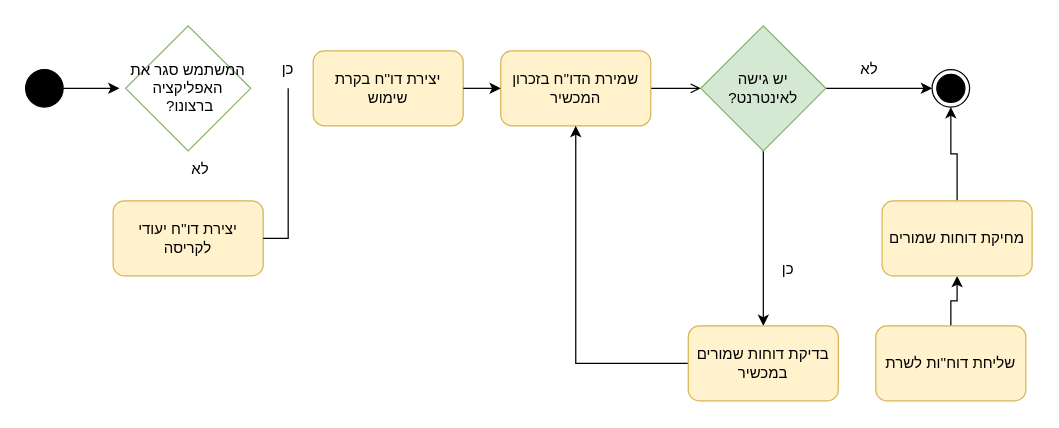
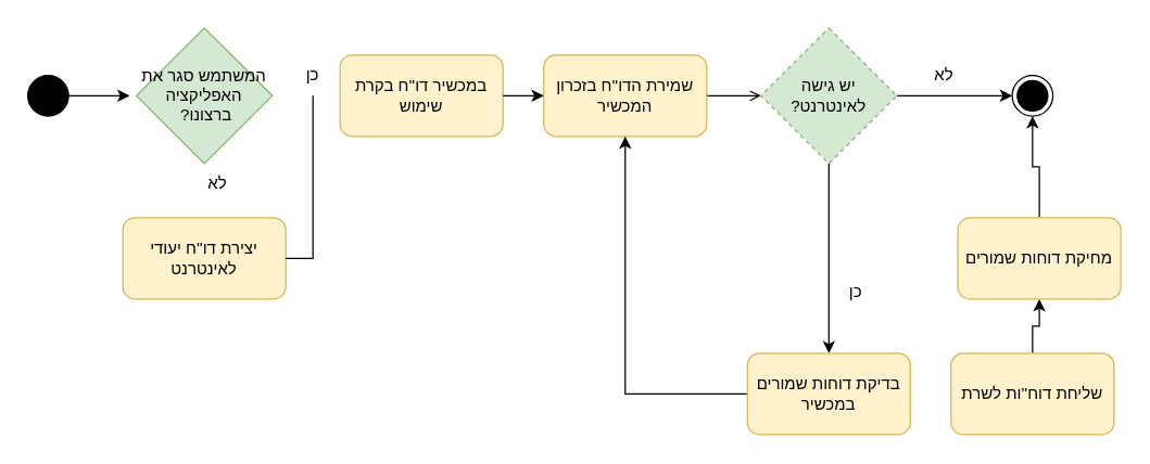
  <mxCell id="0" />
  <mxCell id="1" parent="0" />
  <mxCell id="2" value="" style="edgeStyle=orthogonalEdgeStyle;rounded=0;orthogonalLoop=1;jettySize=auto;html=1;fontSize=18;fontColor=none;" parent="1" source="3" edge="1"><mxGeometry relative="1" as="geometry"><mxPoint x="95" y="70" as="targetPoint" /></mxGeometry></mxCell>
  <mxCell id="3" value="" style="ellipse;whiteSpace=wrap;html=1;aspect=fixed;fillColor=#000000;" parent="1" vertex="1"><mxGeometry x="20" y="55" width="30" height="30" as="geometry" /></mxCell>
- <mxCell id="4" value="יצירת דו''ח בקרת שימוש" style="rounded=1;whiteSpace=wrap;html=1;fillColor=#fff2cc;strokeColor=#d6b656;align=center;textDirection=rtl;" parent="1" vertex="1"><mxGeometry x="250" y="40" width="120" height="60" as="geometry" /></mxCell>
+ <mxCell id="4" value="במכשיר דו''ח בקרת שימוש" style="rounded=1;whiteSpace=wrap;html=1;fillColor=#fff2cc;strokeColor=#d6b656;align=center;textDirection=rtl;" parent="1" vertex="1"><mxGeometry x="250" y="40" width="120" height="60" as="geometry" /></mxCell>
  <mxCell id="5" value="" style="ellipse;whiteSpace=wrap;html=1;aspect=fixed;fillColor=#FFFFFF;fontColor=none;labelBackgroundColor=none;noLabel=1;" parent="1" vertex="1"><mxGeometry x="745" y="55" width="30" height="30" as="geometry" /></mxCell>
  <mxCell id="6" value="" style="ellipse;whiteSpace=wrap;html=1;aspect=fixed;fillColor=#000000;" parent="1" vertex="1"><mxGeometry x="748.75" y="58.75" width="22.5" height="22.5" as="geometry" /></mxCell>
- <mxCell id="7" value="&lt;font style=&quot;font-size: 12px ; line-height: 0.9&quot;&gt;המשתמש סגר את האפליקציה ברצונו?&amp;nbsp;&lt;/font&gt;" style="rhombus;whiteSpace=wrap;html=1;fillColor=#ffffff;strokeColor=#82b366;textDirection=rtl;" parent="1" vertex="1"><mxGeometry x="100" y="20" width="100" height="100" as="geometry" /></mxCell>
- <mxCell id="8" value="יצירת דו''ח יעודי לקריסה" style="rounded=1;whiteSpace=wrap;html=1;fillColor=#fff2cc;strokeColor=#d6b656;align=center;textDirection=rtl;" parent="1" vertex="1"><mxGeometry x="90" y="160" width="120" height="60" as="geometry" /></mxCell>
+ <mxCell id="7" value="&lt;font style=&quot;font-size: 12px ; line-height: 0.9&quot;&gt;המשתמש סגר את האפליקציה ברצונו?&amp;nbsp;&lt;/font&gt;" style="rhombus;whiteSpace=wrap;html=1;fillColor=#d5e8d4;strokeColor=#82b366;textDirection=rtl;" parent="1" vertex="1"><mxGeometry x="100" y="20" width="100" height="100" as="geometry" /></mxCell>
+ <mxCell id="8" value="יצירת דו''ח יעודי לאינטרנט" style="rounded=1;whiteSpace=wrap;html=1;fillColor=#fff2cc;strokeColor=#d6b656;align=center;textDirection=rtl;" parent="1" vertex="1"><mxGeometry x="90" y="160" width="120" height="60" as="geometry" /></mxCell>
  <mxCell id="9" style="edgeStyle=orthogonalEdgeStyle;rounded=0;orthogonalLoop=1;jettySize=auto;html=1;strokeColor=#000000;strokeWidth=1;endArrow=none;endFill=0;exitX=1;exitY=0.5;exitDx=0;exitDy=0;" parent="1" source="8" edge="1"><mxGeometry relative="1" as="geometry"><mxPoint x="230" y="70" as="targetPoint" /><mxPoint x="390" y="210" as="sourcePoint" /><Array as="points"><mxPoint x="230" y="190" /></Array></mxGeometry></mxCell>
  <mxCell id="10" value="" style="edgeStyle=orthogonalEdgeStyle;rounded=0;orthogonalLoop=1;jettySize=auto;html=1;startArrow=none;startFill=0;endArrow=open;endFill=1;" parent="1" source="11" target="17" edge="1"><mxGeometry relative="1" as="geometry" /></mxCell>
  <mxCell id="11" value="שמירת הדו''ח בזכרון המכשיר" style="rounded=1;whiteSpace=wrap;html=1;fillColor=#fff2cc;strokeColor=#d6b656;align=center;textDirection=rtl;" parent="1" vertex="1"><mxGeometry x="400" y="40" width="120" height="60" as="geometry" /></mxCell>
  <mxCell id="12" value="" style="endArrow=classic;html=1;rounded=0;strokeColor=#000000;strokeWidth=1;exitX=1;exitY=0.5;exitDx=0;exitDy=0;entryX=0;entryY=0.5;entryDx=0;entryDy=0;" parent="1" source="4" target="11" edge="1"><mxGeometry width="50" height="50" relative="1" as="geometry"><mxPoint x="500" y="70" as="sourcePoint" /><mxPoint x="390" y="140" as="targetPoint" /></mxGeometry></mxCell>
  <mxCell id="13" value="לא" style="text;html=1;strokeColor=none;fillColor=none;align=center;verticalAlign=middle;whiteSpace=wrap;rounded=0;labelBackgroundColor=none;" parent="1" vertex="1"><mxGeometry x="130" y="120" width="60" height="30" as="geometry" /></mxCell>
  <mxCell id="14" value="כן" style="text;html=1;strokeColor=none;fillColor=none;align=center;verticalAlign=middle;whiteSpace=wrap;rounded=0;labelBackgroundColor=none;" parent="1" vertex="1"><mxGeometry x="200" y="40" width="60" height="30" as="geometry" /></mxCell>
  <mxCell id="15" value="" style="edgeStyle=orthogonalEdgeStyle;rounded=0;orthogonalLoop=1;jettySize=auto;html=1;startArrow=none;startFill=0;endArrow=classic;endFill=1;entryX=0;entryY=0.5;entryDx=0;entryDy=0;" parent="1" source="17" target="5" edge="1"><mxGeometry relative="1" as="geometry"><mxPoint x="690" y="70" as="targetPoint" /></mxGeometry></mxCell>
  <mxCell id="16" value="" style="edgeStyle=orthogonalEdgeStyle;rounded=0;orthogonalLoop=1;jettySize=auto;html=1;startArrow=none;startFill=0;endArrow=classic;endFill=1;" parent="1" source="17" target="23" edge="1"><mxGeometry relative="1" as="geometry" /></mxCell>
- <mxCell id="17" value="&lt;font style=&quot;font-size: 12px ; line-height: 0.9&quot;&gt;יש גישה לאינטרנט?&lt;/font&gt;" style="rhombus;whiteSpace=wrap;html=1;fillColor=#d5e8d4;strokeColor=#82b366;textDirection=rtl;" parent="1" vertex="1"><mxGeometry x="560" y="20" width="100" height="100" as="geometry" /></mxCell>
+ <mxCell id="17" value="&lt;font style=&quot;font-size: 12px ; line-height: 0.9&quot;&gt;יש גישה לאינטרנט?&lt;/font&gt;" style="rhombus;whiteSpace=wrap;html=1;fillColor=#d5e8d4;strokeColor=#82b366;textDirection=rtl;dashed=1;" parent="1" vertex="1"><mxGeometry x="560" y="20" width="100" height="100" as="geometry" /></mxCell>
  <mxCell id="18" value="" style="edgeStyle=orthogonalEdgeStyle;rounded=0;orthogonalLoop=1;jettySize=auto;html=1;startArrow=none;startFill=0;endArrow=classic;endFill=1;" parent="1" source="19" target="21" edge="1"><mxGeometry relative="1" as="geometry" /></mxCell>
  <mxCell id="19" value="שליחת דוח''ות לשרת" style="rounded=1;whiteSpace=wrap;html=1;fillColor=#fff2cc;strokeColor=#d6b656;align=center;textDirection=rtl;" parent="1" vertex="1"><mxGeometry x="700" y="260" width="120" height="60" as="geometry" /></mxCell>
  <mxCell id="20" value="" style="edgeStyle=orthogonalEdgeStyle;rounded=0;orthogonalLoop=1;jettySize=auto;html=1;startArrow=none;startFill=0;endArrow=classic;endFill=1;entryX=0.5;entryY=1;entryDx=0;entryDy=0;" parent="1" source="21" target="5" edge="1"><mxGeometry relative="1" as="geometry"><mxPoint x="760" y="90" as="targetPoint" /></mxGeometry></mxCell>
  <mxCell id="21" value="מחיקת דוחות שמורים" style="rounded=1;whiteSpace=wrap;html=1;fillColor=#fff2cc;strokeColor=#d6b656;align=center;textDirection=rtl;" parent="1" vertex="1"><mxGeometry x="705" y="160" width="120" height="60" as="geometry" /></mxCell>
  <mxCell id="22" value="" style="edgeStyle=orthogonalEdgeStyle;rounded=0;orthogonalLoop=1;jettySize=auto;html=1;startArrow=none;startFill=0;endArrow=classic;endFill=1;" parent="1" source="23" target="11" edge="1"><mxGeometry relative="1" as="geometry" /></mxCell>
  <mxCell id="23" value="בדיקת דוחות שמורים במכשיר" style="rounded=1;whiteSpace=wrap;html=1;fillColor=#fff2cc;strokeColor=#d6b656;align=center;textDirection=rtl;" parent="1" vertex="1"><mxGeometry x="550" y="260" width="120" height="60" as="geometry" /></mxCell>
  <mxCell id="24" value="לא" style="text;html=1;strokeColor=none;fillColor=none;align=center;verticalAlign=middle;whiteSpace=wrap;rounded=0;labelBackgroundColor=none;" parent="1" vertex="1"><mxGeometry x="665" y="40" width="60" height="30" as="geometry" /></mxCell>
  <mxCell id="25" value="כן" style="text;html=1;strokeColor=none;fillColor=none;align=center;verticalAlign=middle;whiteSpace=wrap;rounded=0;labelBackgroundColor=none;" parent="1" vertex="1"><mxGeometry x="600" y="200" width="60" height="30" as="geometry" /></mxCell>
